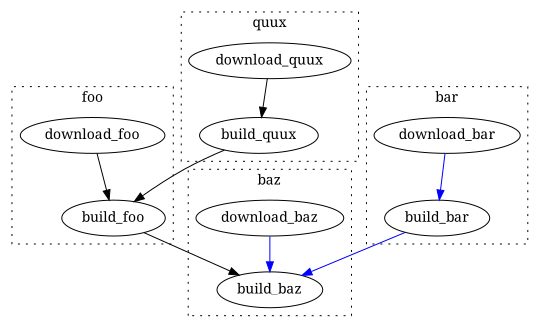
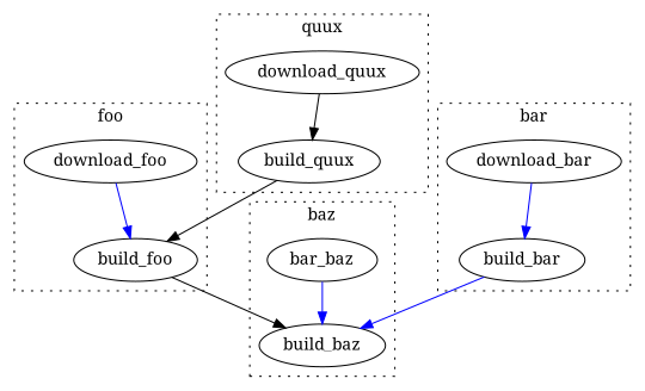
  digraph {
    fontname="Noto Serif"
    node [fontname="Noto Serif"]
    edge [color=blue fontname="Noto Serif"]
    download_foo
    build_foo
    download_quux
    build_quux
    download_bar
    build_bar
-   download_baz
+   download_baz [label=bar_baz]
    build_baz
    subgraph cluster_1 {
      label=foo
      style=dotted
      download_foo
      build_foo
    }
    subgraph cluster_2 {
      label=quux
      style=dotted
      download_quux
      build_quux
    }
    subgraph cluster_3 {
      label=bar
      style=dotted
      download_bar
      build_bar
    }
    subgraph cluster_4 {
      label=baz
      style=dotted
      download_baz
      build_baz
    }
-   download_foo -> build_foo [color=black]
+   download_foo -> build_foo
    build_foo -> build_baz [color=black]
    download_quux -> build_quux [color=black]
    build_quux -> build_foo [color=black]
    download_bar -> build_bar
    build_bar -> build_baz
    download_baz -> build_baz
  }
